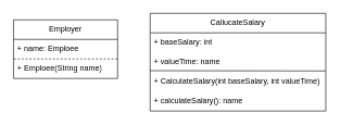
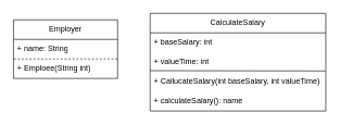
  <mxCell id="0" />
  <mxCell id="1" parent="0" />
  <mxCell id="2" value="Employer" style="swimlane;fontStyle=0;childLayout=stackLayout;horizontal=1;startSize=30;horizontalStack=0;resizeParent=1;resizeParentMax=0;resizeLast=0;collapsible=1;marginBottom=0;whiteSpace=wrap;html=1;" parent="1" vertex="1"><mxGeometry x="20" y="30" width="160" height="90" as="geometry" /></mxCell>
- <mxCell id="3" value="+ name: Emploee" style="text;strokeColor=none;fillColor=none;align=left;verticalAlign=middle;spacingLeft=4;spacingRight=4;overflow=hidden;points=[[0,0.5],[1,0.5]];portConstraint=eastwest;rotatable=0;whiteSpace=wrap;html=1;" parent="2" vertex="1"><mxGeometry y="30" width="160" height="30" as="geometry" /></mxCell>
+ <mxCell id="3" value="+ name: String" style="text;strokeColor=none;fillColor=none;align=left;verticalAlign=middle;spacingLeft=4;spacingRight=4;overflow=hidden;points=[[0,0.5],[1,0.5]];portConstraint=eastwest;rotatable=0;whiteSpace=wrap;html=1;" parent="2" vertex="1"><mxGeometry y="30" width="160" height="30" as="geometry" /></mxCell>
  <mxCell id="4" value="" style="endArrow=none;html=1;rounded=0;exitX=0.004;exitY=0.004;exitDx=0;exitDy=0;exitPerimeter=0;entryX=1.007;entryY=1.001;entryDx=0;entryDy=0;entryPerimeter=0;dashed=1;" parent="2" source="5" target="3" edge="1"><mxGeometry width="50" height="50" relative="1" as="geometry"><mxPoint x="-2.8" y="58.59" as="sourcePoint" /><mxPoint x="137.2" y="59.4" as="targetPoint" /></mxGeometry></mxCell>
- <mxCell id="5" value="+ Emploee(String name)" style="text;strokeColor=none;fillColor=none;align=left;verticalAlign=middle;spacingLeft=4;spacingRight=4;overflow=hidden;points=[[0,0.5],[1,0.5]];portConstraint=eastwest;rotatable=0;whiteSpace=wrap;html=1;" vertex="1" parent="2"><mxGeometry y="60" width="160" height="30" as="geometry" /></mxCell>
- <mxCell id="6" value="CallucateSalary" style="swimlane;fontStyle=0;childLayout=stackLayout;horizontal=1;startSize=30;horizontalStack=0;resizeParent=1;resizeParentMax=0;resizeLast=0;collapsible=1;marginBottom=0;whiteSpace=wrap;html=1;" parent="1" vertex="1"><mxGeometry x="230" y="20" width="270" height="150" as="geometry" /></mxCell>
+ <mxCell id="5" value="+ Emploee(String int)" style="text;strokeColor=none;fillColor=none;align=left;verticalAlign=middle;spacingLeft=4;spacingRight=4;overflow=hidden;points=[[0,0.5],[1,0.5]];portConstraint=eastwest;rotatable=0;whiteSpace=wrap;html=1;" vertex="1" parent="2"><mxGeometry y="60" width="160" height="30" as="geometry" /></mxCell>
+ <mxCell id="6" value="CalculateSalary" style="swimlane;fontStyle=0;childLayout=stackLayout;horizontal=1;startSize=30;horizontalStack=0;resizeParent=1;resizeParentMax=0;resizeLast=0;collapsible=1;marginBottom=0;whiteSpace=wrap;html=1;" parent="1" vertex="1"><mxGeometry x="230" y="20" width="270" height="150" as="geometry" /></mxCell>
  <mxCell id="7" value="+ baseSalary: int" style="text;strokeColor=none;fillColor=none;align=left;verticalAlign=middle;spacingLeft=4;spacingRight=4;overflow=hidden;points=[[0,0.5],[1,0.5]];portConstraint=eastwest;rotatable=0;whiteSpace=wrap;html=1;" parent="6" vertex="1"><mxGeometry y="30" width="270" height="30" as="geometry" /></mxCell>
- <mxCell id="8" value="+ valueTime: name" style="text;strokeColor=none;fillColor=none;align=left;verticalAlign=middle;spacingLeft=4;spacingRight=4;overflow=hidden;points=[[0,0.5],[1,0.5]];portConstraint=eastwest;rotatable=0;whiteSpace=wrap;html=1;" parent="6" vertex="1"><mxGeometry y="60" width="270" height="30" as="geometry" /></mxCell>
+ <mxCell id="8" value="+ valueTime: int" style="text;strokeColor=none;fillColor=none;align=left;verticalAlign=middle;spacingLeft=4;spacingRight=4;overflow=hidden;points=[[0,0.5],[1,0.5]];portConstraint=eastwest;rotatable=0;whiteSpace=wrap;html=1;" parent="6" vertex="1"><mxGeometry y="60" width="270" height="30" as="geometry" /></mxCell>
  <mxCell id="9" value="" style="endArrow=none;html=1;rounded=0;exitX=0;exitY=-0.065;exitDx=0;exitDy=0;exitPerimeter=0;entryX=0.998;entryY=0.95;entryDx=0;entryDy=0;entryPerimeter=0;" parent="6" source="10" target="8" edge="1"><mxGeometry width="50" height="50" relative="1" as="geometry"><mxPoint x="-1.4" y="88.59" as="sourcePoint" /><mxPoint x="138.6" y="89.4" as="targetPoint" /></mxGeometry></mxCell>
- <mxCell id="10" value="+&amp;nbsp;CalculateSalary(int baseSalary, int valueTime)" style="text;strokeColor=none;fillColor=none;align=left;verticalAlign=middle;spacingLeft=4;spacingRight=4;overflow=hidden;points=[[0,0.5],[1,0.5]];portConstraint=eastwest;rotatable=0;whiteSpace=wrap;html=1;" vertex="1" parent="6"><mxGeometry y="90" width="270" height="30" as="geometry" /></mxCell>
+ <mxCell id="10" value="+&amp;nbsp;CallucateSalary(int baseSalary, int valueTime)" style="text;strokeColor=none;fillColor=none;align=left;verticalAlign=middle;spacingLeft=4;spacingRight=4;overflow=hidden;points=[[0,0.5],[1,0.5]];portConstraint=eastwest;rotatable=0;whiteSpace=wrap;html=1;" vertex="1" parent="6"><mxGeometry y="90" width="270" height="30" as="geometry" /></mxCell>
  <mxCell id="11" value="+ calculateSalary(): name" style="text;strokeColor=none;fillColor=none;align=left;verticalAlign=middle;spacingLeft=4;spacingRight=4;overflow=hidden;points=[[0,0.5],[1,0.5]];portConstraint=eastwest;rotatable=0;whiteSpace=wrap;html=1;" parent="6" vertex="1"><mxGeometry y="120" width="270" height="30" as="geometry" /></mxCell>
